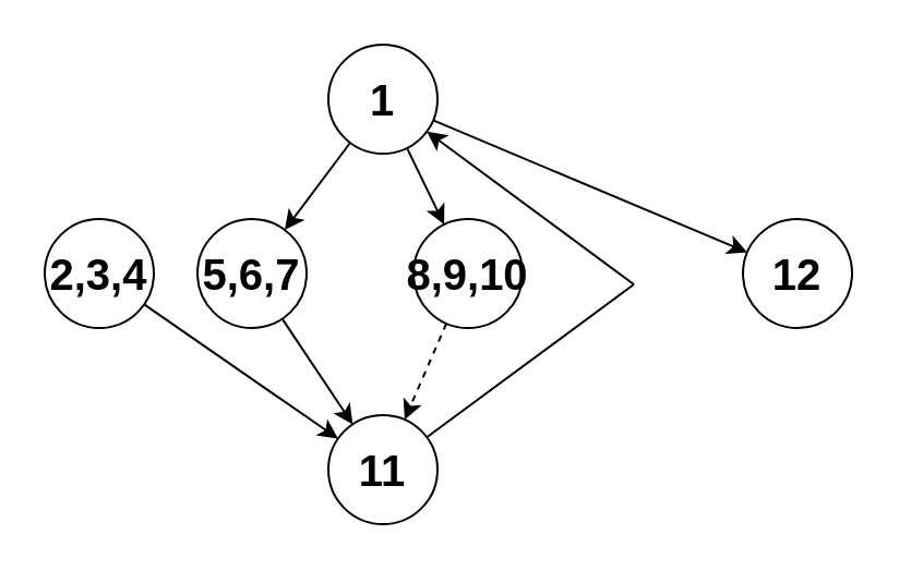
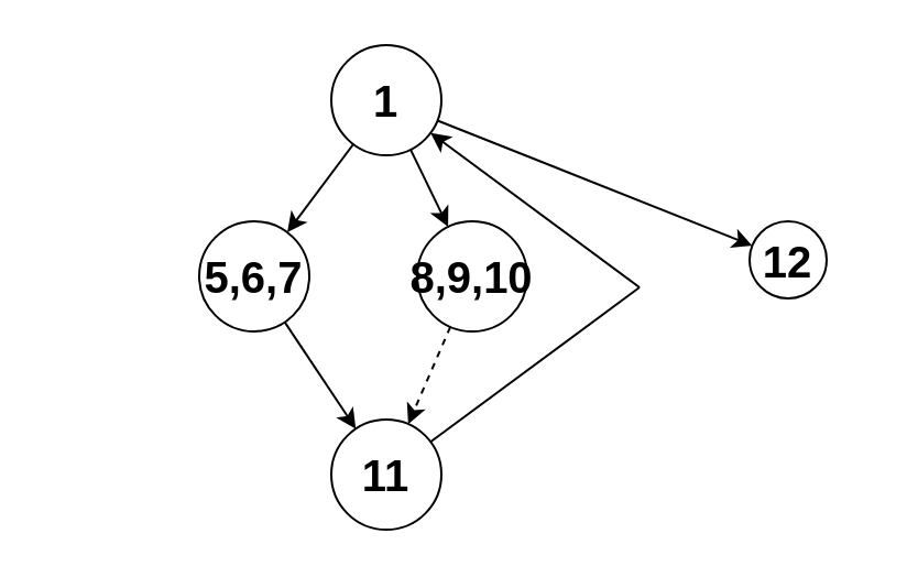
  <mxCell id="0" />
  <mxCell id="1" parent="0" />
  <mxCell id="2" value="&lt;font style=&quot;font-size: 20px&quot;&gt;&lt;b&gt;1&lt;/b&gt;&lt;/font&gt;" style="ellipse;whiteSpace=wrap;html=1;aspect=fixed;" vertex="1" parent="1"><mxGeometry x="150" y="20" width="50" height="50" as="geometry" /></mxCell>
- <mxCell id="3" value="&lt;span style=&quot;font-size: 20px&quot;&gt;&lt;b&gt;2,3,4&lt;/b&gt;&lt;/span&gt;" style="ellipse;whiteSpace=wrap;html=1;aspect=fixed;" vertex="1" parent="1"><mxGeometry x="20" y="100" width="50" height="50" as="geometry" /></mxCell>
  <mxCell id="4" value="&lt;font style=&quot;font-size: 20px&quot;&gt;&lt;b&gt;5,6,7&lt;/b&gt;&lt;/font&gt;" style="ellipse;whiteSpace=wrap;html=1;aspect=fixed;" vertex="1" parent="1"><mxGeometry x="90" y="100" width="50" height="50" as="geometry" /></mxCell>
  <mxCell id="5" value="&lt;font style=&quot;font-size: 20px&quot;&gt;&lt;b&gt;11&lt;/b&gt;&lt;/font&gt;" style="ellipse;whiteSpace=wrap;html=1;aspect=fixed;" vertex="1" parent="1"><mxGeometry x="150" y="190" width="50" height="50" as="geometry" /></mxCell>
  <mxCell id="6" value="" style="endArrow=classic;html=1;" edge="1" parent="1" source="2" target="4"><mxGeometry width="50" height="50" relative="1" as="geometry"><mxPoint x="190" y="150" as="sourcePoint" /><mxPoint x="240" y="100" as="targetPoint" /></mxGeometry></mxCell>
- <mxCell id="7" value="" style="endArrow=classic;html=1;" edge="1" parent="1" source="3" target="5"><mxGeometry width="50" height="50" relative="1" as="geometry"><mxPoint x="190" y="150" as="sourcePoint" /><mxPoint x="240" y="100" as="targetPoint" /></mxGeometry></mxCell>
  <mxCell id="8" value="" style="endArrow=classic;html=1;" edge="1" parent="1" source="4" target="5"><mxGeometry width="50" height="50" relative="1" as="geometry"><mxPoint x="190" y="150" as="sourcePoint" /><mxPoint x="240" y="100" as="targetPoint" /></mxGeometry></mxCell>
- <mxCell id="9" value="&lt;font style=&quot;font-size: 20px&quot;&gt;&lt;b&gt;12&lt;/b&gt;&lt;/font&gt;" style="ellipse;whiteSpace=wrap;html=1;aspect=fixed;" vertex="1" parent="1"><mxGeometry x="340" y="100" width="50" height="50" as="geometry" /></mxCell>
+ <mxCell id="9" value="&lt;font style=&quot;font-size: 20px&quot;&gt;&lt;b&gt;12&lt;/b&gt;&lt;/font&gt;" style="ellipse;whiteSpace=wrap;html=1;aspect=fixed;" vertex="1" parent="1"><mxGeometry x="340" y="100" width="35" height="35" as="geometry" /></mxCell>
  <mxCell id="10" value="" style="endArrow=classic;html=1;" edge="1" parent="1" source="2" target="9"><mxGeometry width="50" height="50" relative="1" as="geometry"><mxPoint x="190" y="150" as="sourcePoint" /><mxPoint x="240" y="100" as="targetPoint" /></mxGeometry></mxCell>
  <mxCell id="11" value="&lt;font style=&quot;font-size: 20px&quot;&gt;&lt;b&gt;8,9,10&lt;/b&gt;&lt;/font&gt;" style="ellipse;whiteSpace=wrap;html=1;aspect=fixed;" vertex="1" parent="1"><mxGeometry x="189" y="100" width="50" height="50" as="geometry" /></mxCell>
  <mxCell id="12" value="" style="endArrow=classic;html=1;" edge="1" parent="1" source="2" target="11"><mxGeometry width="50" height="50" relative="1" as="geometry"><mxPoint x="219.249" y="79.33" as="sourcePoint" /><mxPoint x="290" y="110" as="targetPoint" /></mxGeometry></mxCell>
  <mxCell id="13" value="" style="endArrow=classic;html=1;dashed=1;" edge="1" parent="1" source="11" target="5"><mxGeometry width="50" height="50" relative="1" as="geometry"><mxPoint x="240" y="160" as="sourcePoint" /><mxPoint x="219.577" y="200.595" as="targetPoint" /></mxGeometry></mxCell>
  <mxCell id="14" value="" style="endArrow=none;html=1;" edge="1" parent="1" source="5"><mxGeometry width="50" height="50" relative="1" as="geometry"><mxPoint x="190" y="150" as="sourcePoint" /><mxPoint x="290" y="130" as="targetPoint" /></mxGeometry></mxCell>
  <mxCell id="15" value="" style="endArrow=classic;html=1;" edge="1" parent="1" target="2"><mxGeometry width="50" height="50" relative="1" as="geometry"><mxPoint x="290" y="130" as="sourcePoint" /><mxPoint x="240" y="100" as="targetPoint" /></mxGeometry></mxCell>
